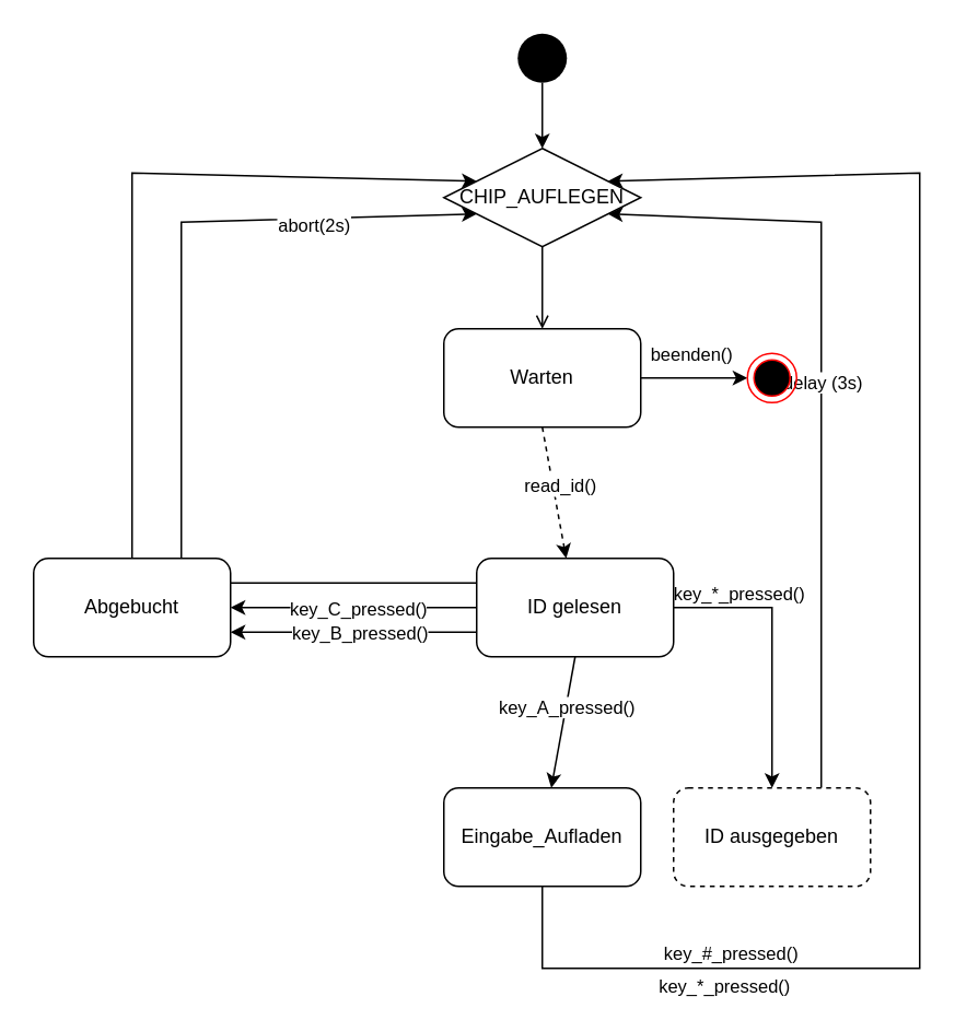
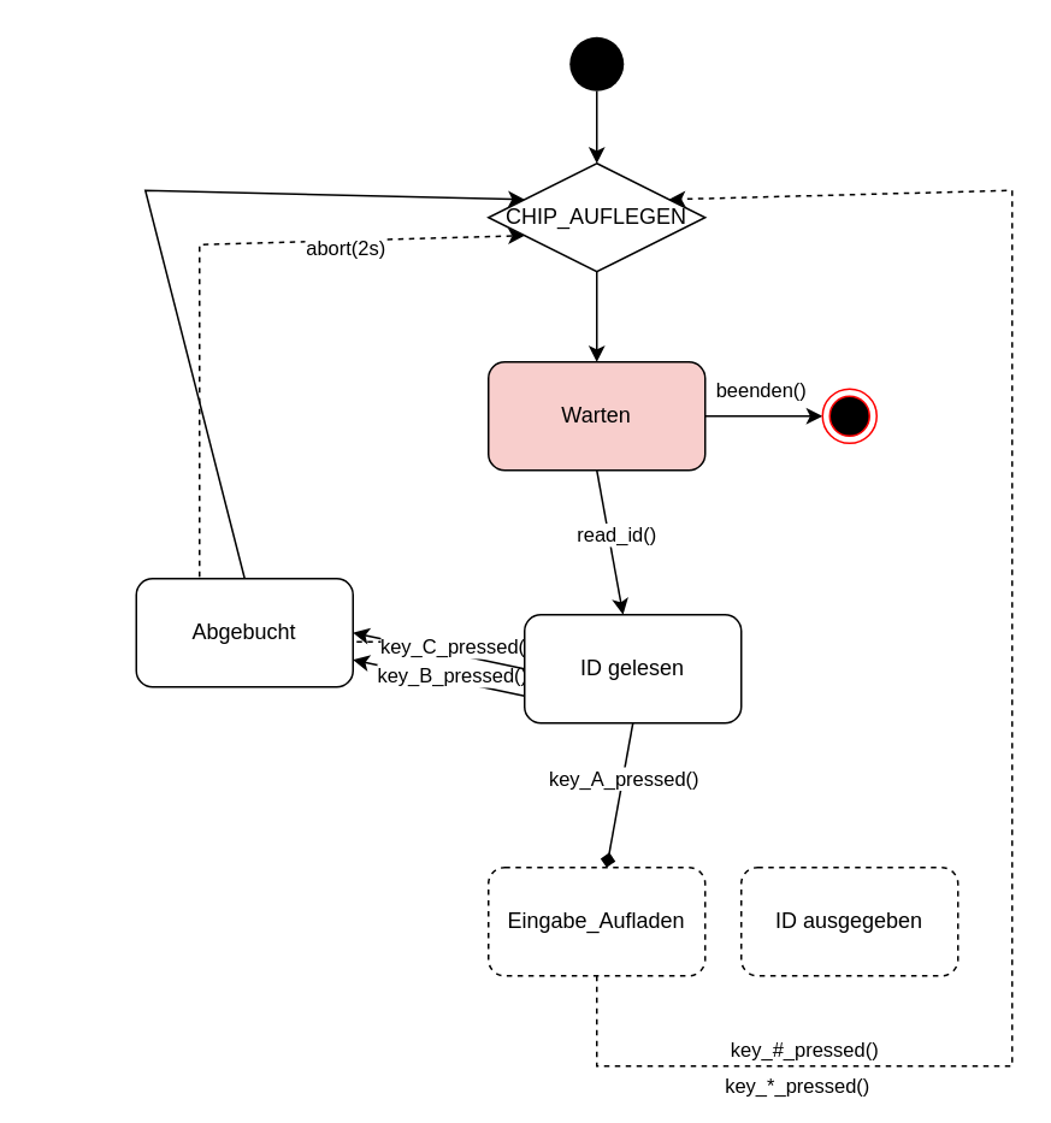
  <mxCell id="0" />
  <mxCell id="1" parent="0" />
- <mxCell id="2" style="rounded=0;orthogonalLoop=1;jettySize=auto;html=1;exitX=0.5;exitY=1;exitDx=0;exitDy=0;dashed=1;" parent="1" source="8" target="19" edge="1"><mxGeometry relative="1" as="geometry" /></mxCell>
+ <mxCell id="2" style="rounded=0;orthogonalLoop=1;jettySize=auto;html=1;exitX=0.5;exitY=1;exitDx=0;exitDy=0;" parent="1" source="8" target="19" edge="1"><mxGeometry relative="1" as="geometry" /></mxCell>
  <mxCell id="3" value="read_id()" style="edgeLabel;html=1;align=center;verticalAlign=middle;resizable=0;points=[];" parent="2" vertex="1" connectable="0"><mxGeometry x="0.117" y="-1" relative="1" as="geometry"><mxPoint x="3.45" y="-9" as="offset" /></mxGeometry></mxCell>
- <mxCell id="4" style="edgeStyle=none;rounded=0;orthogonalLoop=1;jettySize=auto;html=1;exitX=1;exitY=0.5;exitDx=0;exitDy=0;entryX=0.5;entryY=0;entryDx=0;entryDy=0;" parent="1" source="19" target="25" edge="1"><mxGeometry relative="1" as="geometry"><mxPoint x="500" y="340" as="targetPoint" /><Array as="points"><mxPoint x="470" y="370" /></Array></mxGeometry></mxCell>
- <mxCell id="5" value="key_*_pressed()" style="edgeLabel;html=1;align=center;verticalAlign=middle;resizable=0;points=[];" parent="4" vertex="1" connectable="0"><mxGeometry x="-0.269" y="-1" relative="1" as="geometry"><mxPoint x="-19.66" y="-11.0" as="offset" /></mxGeometry></mxCell>
  <mxCell id="6" style="edgeStyle=none;rounded=0;orthogonalLoop=1;jettySize=auto;html=1;exitX=1;exitY=0.5;exitDx=0;exitDy=0;entryX=0;entryY=0.5;entryDx=0;entryDy=0;" parent="1" source="8" target="28" edge="1"><mxGeometry relative="1" as="geometry"><mxPoint x="480" y="170" as="targetPoint" /><Array as="points"><mxPoint x="440" y="230" /></Array></mxGeometry></mxCell>
  <mxCell id="7" value="beenden()" style="edgeLabel;html=1;align=center;verticalAlign=middle;resizable=0;points=[];" parent="6" vertex="1" connectable="0"><mxGeometry x="-0.289" y="1" relative="1" as="geometry"><mxPoint x="7.14" y="-14" as="offset" /></mxGeometry></mxCell>
- <mxCell id="8" value="Warten" style="rounded=1;whiteSpace=wrap;html=1;" parent="1" vertex="1"><mxGeometry x="270" y="200" width="120" height="60" as="geometry" /></mxCell>
+ <mxCell id="8" value="Warten" style="rounded=1;whiteSpace=wrap;html=1;fillColor=#f8cecc;" parent="1" vertex="1"><mxGeometry x="270" y="200" width="120" height="60" as="geometry" /></mxCell>
  <mxCell id="9" style="edgeStyle=orthogonalEdgeStyle;rounded=0;orthogonalLoop=1;jettySize=auto;html=1;entryX=0.5;entryY=0;entryDx=0;entryDy=0;" parent="1" source="10" target="31" edge="1"><mxGeometry relative="1" as="geometry" /></mxCell>
  <mxCell id="10" value="" style="ellipse;fillColor=#000000;strokeColor=none;" parent="1" vertex="1"><mxGeometry x="315" y="20" width="30" height="30" as="geometry" /></mxCell>
- <mxCell id="11" style="edgeStyle=none;rounded=0;orthogonalLoop=1;jettySize=auto;html=1;exitX=0.5;exitY=1;exitDx=0;exitDy=0;" parent="1" source="19" target="22" edge="1"><mxGeometry relative="1" as="geometry" /></mxCell>
+ <mxCell id="11" style="edgeStyle=none;rounded=0;orthogonalLoop=1;jettySize=auto;html=1;exitX=0.5;exitY=1;exitDx=0;exitDy=0;endArrow=diamond;" parent="1" source="19" target="22" edge="1"><mxGeometry relative="1" as="geometry" /></mxCell>
  <mxCell id="12" value="key_A_pressed()" style="edgeLabel;html=1;align=center;verticalAlign=middle;resizable=0;points=[];" parent="11" vertex="1" connectable="0"><mxGeometry x="-0.229" y="1" relative="1" as="geometry"><mxPoint x="-1" as="offset" /></mxGeometry></mxCell>
- <mxCell id="13" style="edgeStyle=none;rounded=0;orthogonalLoop=1;jettySize=auto;html=1;exitX=0;exitY=0.25;exitDx=0;exitDy=0;entryX=0;entryY=0.75;entryDx=0;entryDy=0;" parent="1" source="19" target="31" edge="1"><mxGeometry relative="1" as="geometry"><Array as="points"><mxPoint x="110" y="355" /><mxPoint x="110" y="135" /></Array></mxGeometry></mxCell>
+ <mxCell id="13" style="edgeStyle=none;rounded=0;orthogonalLoop=1;jettySize=auto;html=1;exitX=0;exitY=0.25;exitDx=0;exitDy=0;entryX=0;entryY=0.75;entryDx=0;entryDy=0;dashed=1;" parent="1" source="19" target="31" edge="1"><mxGeometry relative="1" as="geometry"><Array as="points"><mxPoint x="110" y="355" /><mxPoint x="110" y="135" /></Array></mxGeometry></mxCell>
  <mxCell id="14" value="abort(2s)" style="edgeLabel;html=1;align=center;verticalAlign=middle;resizable=0;points=[];" parent="13" vertex="1" connectable="0"><mxGeometry x="0.218" y="2" relative="1" as="geometry"><mxPoint x="82" y="-46" as="offset" /></mxGeometry></mxCell>
  <mxCell id="15" style="edgeStyle=none;rounded=0;orthogonalLoop=1;jettySize=auto;html=1;exitX=0;exitY=0.75;exitDx=0;exitDy=0;entryX=1;entryY=0.75;entryDx=0;entryDy=0;" parent="1" source="19" target="27" edge="1"><mxGeometry relative="1" as="geometry" /></mxCell>
  <mxCell id="16" value="key_B_pressed()" style="edgeLabel;html=1;align=center;verticalAlign=middle;resizable=0;points=[];" parent="15" vertex="1" connectable="0"><mxGeometry x="0.138" relative="1" as="geometry"><mxPoint x="13.79" as="offset" /></mxGeometry></mxCell>
  <mxCell id="17" style="edgeStyle=none;rounded=0;orthogonalLoop=1;jettySize=auto;html=1;exitX=0;exitY=0.5;exitDx=0;exitDy=0;entryX=1;entryY=0.5;entryDx=0;entryDy=0;" parent="1" source="19" target="27" edge="1"><mxGeometry relative="1" as="geometry" /></mxCell>
  <mxCell id="18" value="key_C_pressed()" style="edgeLabel;html=1;align=center;verticalAlign=middle;resizable=0;points=[];" parent="17" vertex="1" connectable="0"><mxGeometry x="0.251" y="1" relative="1" as="geometry"><mxPoint x="21.38" y="-1" as="offset" /></mxGeometry></mxCell>
  <mxCell id="19" value="ID gelesen" style="rounded=1;whiteSpace=wrap;html=1;" parent="1" vertex="1"><mxGeometry x="290" y="340" width="120" height="60" as="geometry" /></mxCell>
- <mxCell id="20" style="edgeStyle=none;rounded=0;orthogonalLoop=1;jettySize=auto;html=1;exitX=0.5;exitY=1;exitDx=0;exitDy=0;entryX=1;entryY=0.25;entryDx=0;entryDy=0;" parent="1" source="22" target="31" edge="1"><mxGeometry relative="1" as="geometry"><mxPoint x="390" y="230" as="targetPoint" /><Array as="points"><mxPoint x="330" y="590" /><mxPoint x="560" y="590" /><mxPoint x="560" y="105" /></Array></mxGeometry></mxCell>
+ <mxCell id="20" style="edgeStyle=none;rounded=0;orthogonalLoop=1;jettySize=auto;html=1;exitX=0.5;exitY=1;exitDx=0;exitDy=0;entryX=1;entryY=0.25;entryDx=0;entryDy=0;dashed=1;" parent="1" source="22" target="31" edge="1"><mxGeometry relative="1" as="geometry"><mxPoint x="390" y="230" as="targetPoint" /><Array as="points"><mxPoint x="330" y="590" /><mxPoint x="560" y="590" /><mxPoint x="560" y="105" /></Array></mxGeometry></mxCell>
  <mxCell id="21" value="key_#_pressed()" style="edgeLabel;html=1;align=center;verticalAlign=middle;resizable=0;points=[];" parent="20" vertex="1" connectable="0"><mxGeometry x="-0.547" y="1" relative="1" as="geometry"><mxPoint x="-52" y="-9" as="offset" /></mxGeometry></mxCell>
- <mxCell id="22" value="Eingabe_Aufladen" style="rounded=1;whiteSpace=wrap;html=1;" parent="1" vertex="1"><mxGeometry x="270" y="480" width="120" height="60" as="geometry" /></mxCell>
- <mxCell id="23" style="edgeStyle=none;rounded=0;orthogonalLoop=1;jettySize=auto;html=1;exitX=0.75;exitY=0;exitDx=0;exitDy=0;entryX=1;entryY=0.75;entryDx=0;entryDy=0;" parent="1" source="25" target="31" edge="1"><mxGeometry relative="1" as="geometry"><Array as="points"><mxPoint x="500" y="135" /></Array></mxGeometry></mxCell>
- <mxCell id="24" value="delay (3s)" style="edgeLabel;html=1;align=center;verticalAlign=middle;resizable=0;points=[];" parent="23" vertex="1" connectable="0"><mxGeometry x="0.353" y="-3" relative="1" as="geometry"><mxPoint x="-3" y="73.1" as="offset" /></mxGeometry></mxCell>
+ <mxCell id="22" value="Eingabe_Aufladen" style="rounded=1;whiteSpace=wrap;html=1;dashed=1;" parent="1" vertex="1"><mxGeometry x="270" y="480" width="120" height="60" as="geometry" /></mxCell>
  <mxCell id="25" value="ID ausgegeben" style="rounded=1;whiteSpace=wrap;html=1;dashed=1;" parent="1" vertex="1"><mxGeometry x="410" y="480" width="120" height="60" as="geometry" /></mxCell>
  <mxCell id="26" style="edgeStyle=none;rounded=0;orthogonalLoop=1;jettySize=auto;html=1;entryX=0;entryY=0.25;entryDx=0;entryDy=0;exitX=0.5;exitY=0;exitDx=0;exitDy=0;" parent="1" source="27" target="31" edge="1"><mxGeometry relative="1" as="geometry"><Array as="points"><mxPoint x="80" y="105" /></Array></mxGeometry></mxCell>
- <mxCell id="27" value="Abgebucht" style="rounded=1;whiteSpace=wrap;html=1;" parent="1" vertex="1"><mxGeometry x="20" y="340" width="120" height="60" as="geometry" /></mxCell>
+ <mxCell id="27" value="Abgebucht" style="rounded=1;whiteSpace=wrap;html=1;" parent="1" vertex="1"><mxGeometry x="75" y="320" width="120" height="60" as="geometry" /></mxCell>
  <mxCell id="28" value="" style="ellipse;html=1;shape=endState;fillColor=#000000;strokeColor=#ff0000;" parent="1" vertex="1"><mxGeometry x="455" y="215" width="30" height="30" as="geometry" /></mxCell>
  <mxCell id="29" value="key_*_pressed()" style="edgeLabel;html=1;align=center;verticalAlign=middle;resizable=0;points=[];" parent="1" vertex="1" connectable="0"><mxGeometry x="440" y="600" as="geometry" /></mxCell>
- <mxCell id="30" style="edgeStyle=orthogonalEdgeStyle;rounded=0;orthogonalLoop=1;jettySize=auto;html=1;exitX=0.5;exitY=1;exitDx=0;exitDy=0;entryX=0.5;entryY=0;entryDx=0;entryDy=0;endArrow=open;" edge="1" parent="1" source="31" target="8"><mxGeometry relative="1" as="geometry" /></mxCell>
+ <mxCell id="30" style="edgeStyle=orthogonalEdgeStyle;rounded=0;orthogonalLoop=1;jettySize=auto;html=1;exitX=0.5;exitY=1;exitDx=0;exitDy=0;entryX=0.5;entryY=0;entryDx=0;entryDy=0;" edge="1" parent="1" source="31" target="8"><mxGeometry relative="1" as="geometry" /></mxCell>
  <mxCell id="31" value="CHIP_AUFLEGEN" style="rhombus;whiteSpace=wrap;html=1;" vertex="1" parent="1"><mxGeometry x="270" y="90" width="120" height="60" as="geometry" /></mxCell>
